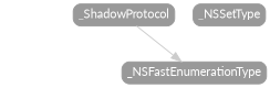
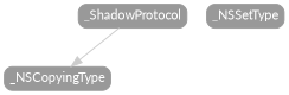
  strict digraph {
    fontname=Lato
    node [color="#999999" fillcolor="#999999" fontcolor=white fontname=Lato fontsize=12 margin="0.07,0.05" shape=box style="filled,rounded"]
    edge [color="#cccccc" fontname=Lato]
-   _NSFastEnumerationType [height=0.3]
+   _NSCopyingType [height=0.3]
    _NSSetType [height=0.3]
    _ShadowProtocol [height=0.3]
    subgraph sub_1 {
      rank=max
    }
-   _ShadowProtocol -> _NSFastEnumerationType
+   _ShadowProtocol -> _NSCopyingType
  }
